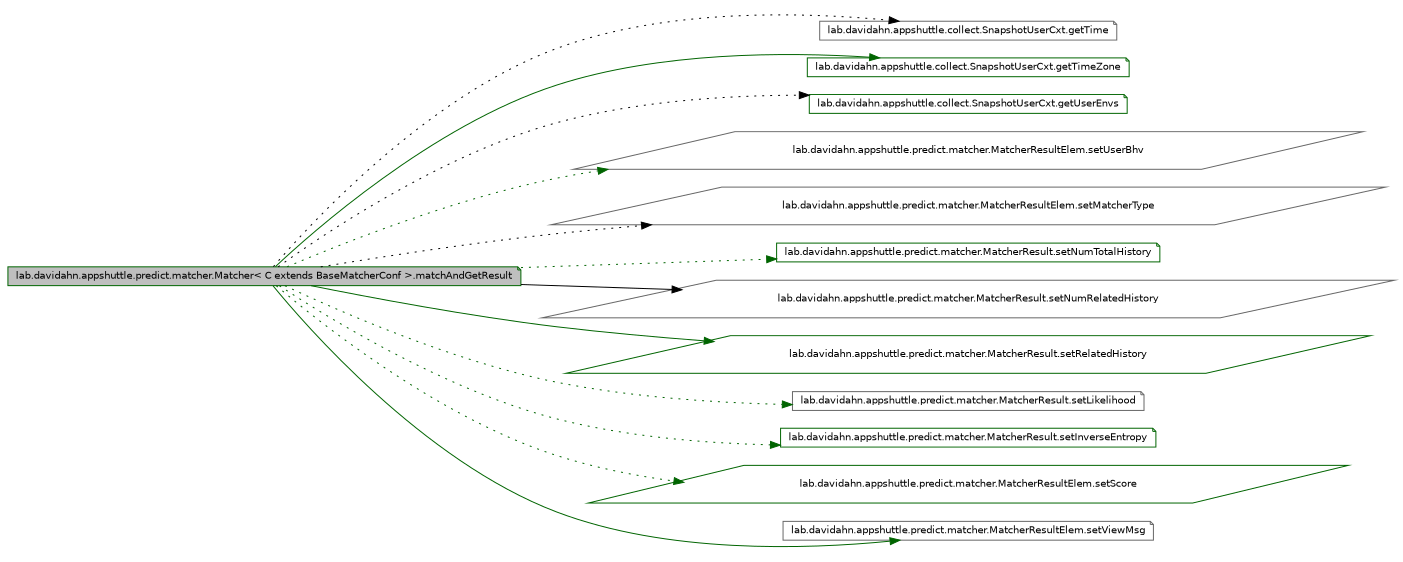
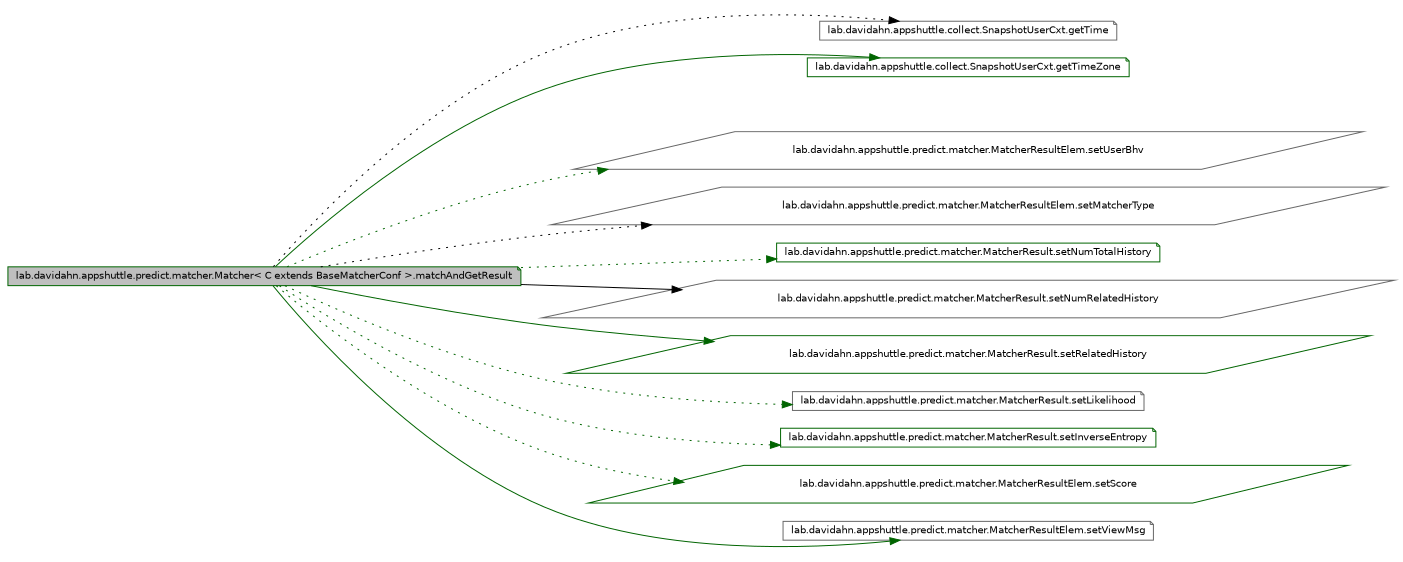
  digraph {
    rankdir=LR
    node [color=darkgreen fillcolor=white fontname=Helvetica fontsize=10 shape=note style=filled]
    edge [color=darkgreen fontname=Helvetica fontsize=10 labelfontname=Helvetica labelfontsize=10 style=dotted]
    n1 [fillcolor=grey75 fontcolor=black height=0.2 label="lab.davidahn.appshuttle.predict.matcher.Matcher\< C extends BaseMatcherConf \>.matchAndGetResult" width=0.4]
    n2 [color=gray40 height=0.2 label="lab.davidahn.appshuttle.collect.SnapshotUserCxt.getTime" width=0.4]
    n3 [height=0.2 label="lab.davidahn.appshuttle.collect.SnapshotUserCxt.getTimeZone" width=0.4]
-   n4 [height=0.2 label="lab.davidahn.appshuttle.collect.SnapshotUserCxt.getUserEnvs" width=0.4]
    n5 [color=gray40 height=0.2 label="lab.davidahn.appshuttle.predict.matcher.MatcherResultElem.setUserBhv" shape=parallelogram width=0.4]
    n6 [color=gray40 height=0.2 label="lab.davidahn.appshuttle.predict.matcher.MatcherResultElem.setMatcherType" shape=parallelogram width=0.4]
    n7 [height=0.2 label="lab.davidahn.appshuttle.predict.matcher.MatcherResult.setNumTotalHistory" width=0.4]
    n8 [color=gray40 height=0.2 label="lab.davidahn.appshuttle.predict.matcher.MatcherResult.setNumRelatedHistory" shape=parallelogram width=0.4]
    n9 [height=0.2 label="lab.davidahn.appshuttle.predict.matcher.MatcherResult.setRelatedHistory" shape=parallelogram width=0.4]
    n10 [color=gray40 height=0.2 label="lab.davidahn.appshuttle.predict.matcher.MatcherResult.setLikelihood" width=0.4]
    n11 [height=0.2 label="lab.davidahn.appshuttle.predict.matcher.MatcherResult.setInverseEntropy" width=0.4]
    n12 [height=0.2 label="lab.davidahn.appshuttle.predict.matcher.MatcherResultElem.setScore" shape=parallelogram width=0.4]
    n13 [color=gray40 height=0.2 label="lab.davidahn.appshuttle.predict.matcher.MatcherResultElem.setViewMsg" width=0.4]
    n1 -> n2 [color=black]
    n1 -> n3 [style=solid]
-   n1 -> n4 [color=black]
    n1 -> n5
    n1 -> n6 [color=black]
    n1 -> n7
    n1 -> n8 [color=black style=solid]
    n1 -> n9 [style=solid]
    n1 -> n10
    n1 -> n11
    n1 -> n12
    n1 -> n13 [style=solid]
  }
